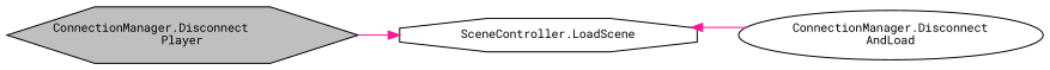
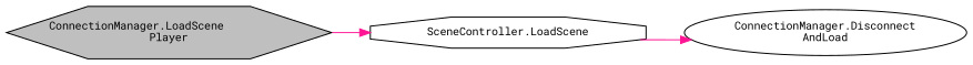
  digraph {
    fontname="Roboto Mono"
    rankdir=LR
    node [color=black fillcolor=white fontname="Roboto Mono" fontsize=10 style=filled]
    edge [color=deeppink fontname="Roboto Mono" fontsize=10 labelfontname=Helvetica labelfontsize=10 style=solid]
-   n1 [fillcolor=grey75 fontcolor=black height=0.2 label="ConnectionManager.Disconnect\lPlayer" shape=hexagon width=0.4]
+   n1 [fillcolor=grey75 fontcolor=black height=0.2 label="ConnectionManager.LoadScene\lPlayer" shape=hexagon width=0.4]
    n2 [height=0.2 label="SceneController.LoadScene" shape=octagon width=0.4]
    n3 [height=0.2 label="ConnectionManager.Disconnect\lAndLoad" shape=ellipse width=0.4]
    n1 -> n2
-   n3 -> n2
+   n2 -> n3
  }
